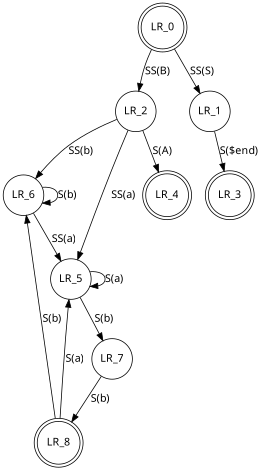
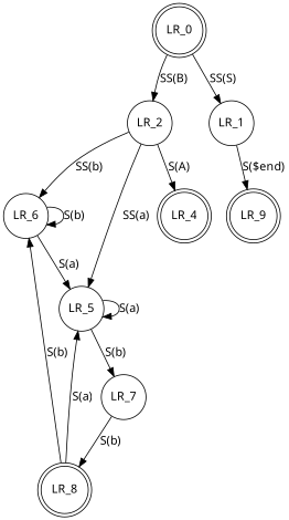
  digraph {
    fontname="Noto Sans"
    rankdir=TB
    node [fontname="Noto Sans" shape=circle]
    edge [fontname="Noto Sans"]
    LR_0 [height=0.78 shape=doublecircle width=0.78]
    LR_2 [height=0.67 width=0.67]
    LR_1 [height=0.67 width=0.67]
    LR_4 [height=0.78 shape=doublecircle width=0.78]
    LR_6 [height=0.67 width=0.67]
    LR_5 [height=0.67 width=0.67]
-   LR_3 [height=0.78 shape=doublecircle width=0.78]
+   LR_3 [height=0.78 shape=doublecircle width=0.78 label=LR_9]
    LR_8 [height=0.78 shape=doublecircle width=0.78]
    LR_7 [height=0.67 width=0.67]
    LR_0 -> LR_2 [label="SS(B)"]
    LR_0 -> LR_1 [label="SS(S)"]
    LR_2 -> LR_4 [label="S(A)"]
    LR_2 -> LR_6 [label="SS(b)"]
    LR_2 -> LR_5 [label="SS(a)"]
    LR_1 -> LR_3 [label="S($end)"]
    LR_6 -> LR_6 [label="S(b)"]
-   LR_6 -> LR_5 [label="SS(a)"]
+   LR_6 -> LR_5 [label="S(a)"]
    LR_5 -> LR_5 [label="S(a)"]
    LR_5 -> LR_7 [label="S(b)"]
    LR_8 -> LR_6 [label="S(b)"]
    LR_8 -> LR_5 [label="S(a)"]
    LR_7 -> LR_8 [label="S(b)"]
  }
